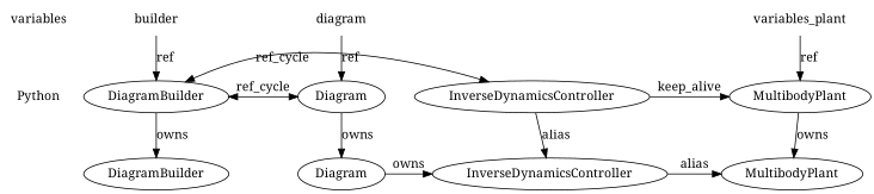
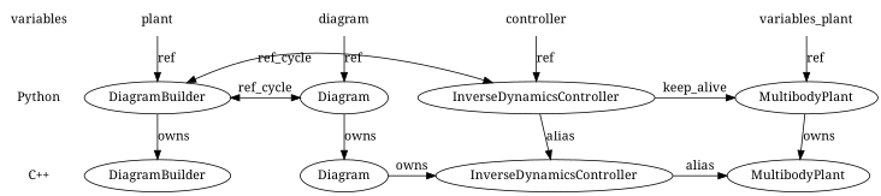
  digraph {
    fontname="Noto Serif"
    node [fontname="Noto Serif"]
    edge [fontname="Noto Serif"]
    variables [shape=plaintext]
    Python [shape=plaintext]
+   "C++" [shape=plaintext]
    n4 [label=variables_plant shape=plaintext]
-   builder [shape=plaintext]
+   builder [shape=plaintext label=plant]
+   controller [shape=plaintext]
    diagram [shape=plaintext]
    n8 [label=MultibodyPlant]
    n9 [label=DiagramBuilder]
    n10 [label=InverseDynamicsController]
    n11 [label=Diagram]
    n12 [label=MultibodyPlant]
    n13 [label=DiagramBuilder]
    n14 [label=InverseDynamicsController]
    n15 [label=Diagram]
    subgraph sub_1 {
      variables
      Python
+     "C++"
    }
    subgraph sub_2 {
      n4
      builder
+     controller
      diagram
    }
    subgraph sub_3 {
      rank=same
      variables
      n4
      builder
+     controller
      diagram
    }
    subgraph sub_4 {
      rank=same
      Python
      n8
      n9
      n10
      n11
    }
    subgraph sub_5 {
      rank=same
+     "C++"
      n12
      n13
      n14
      n15
    }
    variables -> Python [style=invis]
+   Python -> "C++" [style=invis]
    n4 -> n8 [label=ref]
    builder -> n9 [label=ref]
+   controller -> n10 [label=ref]
    diagram -> n11 [label=ref]
    n8 -> n12 [label=owns]
    n9 -> n13 [label=owns]
    n10 -> n8 [constraint=false label=keep_alive]
    n10 -> n9 [constraint=false dir=both label=ref_cycle]
    n10 -> n14 [label=alias]
    n11 -> n9 [constraint=false dir=both label=ref_cycle]
    n11 -> n15 [label=owns]
    n14 -> n12 [label=alias]
    n15 -> n14 [label=owns]
  }
